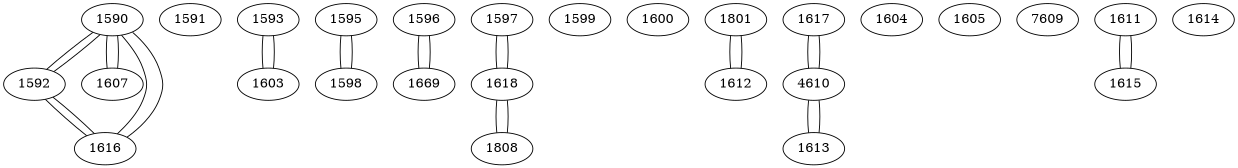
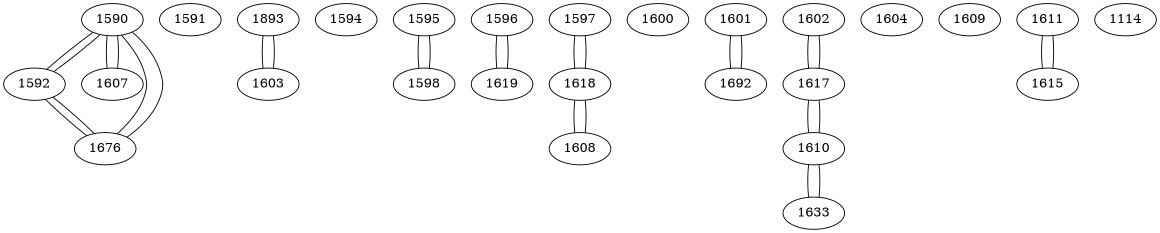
  graph {
    1590 [COORDINATE_X=0.1284797707267451 COORDINATE_Y=0.23634998132507645 weight=0]
    1592 [COORDINATE_X=0.21531785281988314 COORDINATE_Y=0.2563022831122189 weight=45]
    1607 [COORDINATE_X=0.1172618710934088 COORDINATE_Y=0.14258345546454565 weight=35]
-   1616 [COORDINATE_X=0.16751581751291889 COORDINATE_Y=0.2721977030247935 weight=4]
+   1616 [COORDINATE_X=0.16751581751291889 COORDINATE_Y=0.2721977030247935 weight=4 label=1676]
    1591 [COORDINATE_X=0.40148087889231354 COORDINATE_Y=0.3206879483670989]
-   1593 [COORDINATE_X=0.8948014186329203 COORDINATE_Y=0.4231549852382034]
+   1593 [COORDINATE_X=0.8948014186329203 COORDINATE_Y=0.4231549852382034 label=1893]
    1603 [COORDINATE_X=0.8657831370983039 COORDINATE_Y=0.4269899249164788]
+   1594 [COORDINATE_X=0.10916112286775426 COORDINATE_Y=0.6430904610501376]
    1595 [COORDINATE_X=0.3980774571172896 COORDINATE_Y=0.8966896790384985]
    1598 [COORDINATE_X=0.33672331918720844 COORDINATE_Y=0.915364407366678]
    1596 [COORDINATE_X=0.6527887252073231 COORDINATE_Y=0.9917614627697523]
-   1619 [COORDINATE_X=0.719711058474018 COORDINATE_Y=0.957285901430354 label=1669]
+   1619 [COORDINATE_X=0.719711058474018 COORDINATE_Y=0.957285901430354]
    1597 [COORDINATE_X=0.9893494511759111 COORDINATE_Y=0.7021341173917344]
    1618 [COORDINATE_X=0.985993160278731 COORDINATE_Y=0.7790286493172859]
-   1608 [COORDINATE_X=0.9300209897045614 COORDINATE_Y=0.8134615117704381 label=1808]
-   1599 [COORDINATE_X=0.7764183003003587 COORDINATE_Y=0.5488608367660779]
+   1608 [COORDINATE_X=0.9300209897045614 COORDINATE_Y=0.8134615117704381]
    1600 [COORDINATE_X=0.3857947428838283 COORDINATE_Y=0.76081751648472]
-   1601 [COORDINATE_X=0.5695461885181974 COORDINATE_Y=0.7665903471566196 label=1801]
-   1612 [COORDINATE_X=0.5643423216943065 COORDINATE_Y=0.7012828148048923]
+   1601 [COORDINATE_X=0.5695461885181974 COORDINATE_Y=0.7665903471566196]
+   1612 [COORDINATE_X=0.5643423216943065 COORDINATE_Y=0.7012828148048923 label=1692]
+   1602 [COORDINATE_X=0.9255876217617538 COORDINATE_Y=0.3106592991604795]
    1617 [COORDINATE_X=0.8709532538237392 COORDINATE_Y=0.28470504898095206]
-   1610 [COORDINATE_X=0.8213661054943758 COORDINATE_Y=0.28081120897786915 label=4610]
+   1610 [COORDINATE_X=0.8213661054943758 COORDINATE_Y=0.28081120897786915]
    1604 [COORDINATE_X=0.8806596036103201 COORDINATE_Y=0.5540424307289431]
-   1605 [COORDINATE_X=0.6819456290214595 COORDINATE_Y=0.4767692806720675]
-   1609 [COORDINATE_X=0.490995334708216 COORDINATE_Y=0.06748744289944497 label=7609]
-   1613 [COORDINATE_X=0.764058167812619 COORDINATE_Y=0.2752123543073476]
+   1609 [COORDINATE_X=0.490995334708216 COORDINATE_Y=0.06748744289944497]
+   1613 [COORDINATE_X=0.764058167812619 COORDINATE_Y=0.2752123543073476 label=1633]
    1611 [COORDINATE_X=0.4070902517916475 COORDINATE_Y=0.5896002014089226]
    1615 [COORDINATE_X=0.48605050123492655 COORDINATE_Y=0.6131409826031196]
-   1614 [COORDINATE_X=0.31563009445401935 COORDINATE_Y=0.5083747378087985]
+   1614 [COORDINATE_X=0.31563009445401935 COORDINATE_Y=0.5083747378087985 label=1114]
    1590 -- 1592
    1590 -- 1607
    1590 -- 1616
    1592 -- 1590
    1592 -- 1616
    1607 -- 1590
    1616 -- 1590
    1616 -- 1592
    1593 -- 1603
    1603 -- 1593
    1595 -- 1598
    1598 -- 1595
    1596 -- 1619
    1619 -- 1596
    1597 -- 1618
    1618 -- 1597
    1618 -- 1608
    1608 -- 1618
    1601 -- 1612
    1612 -- 1601
+   1602 -- 1617
+   1617 -- 1602
    1617 -- 1610
    1610 -- 1617
    1610 -- 1613
    1613 -- 1610
    1611 -- 1615
    1615 -- 1611
  }
